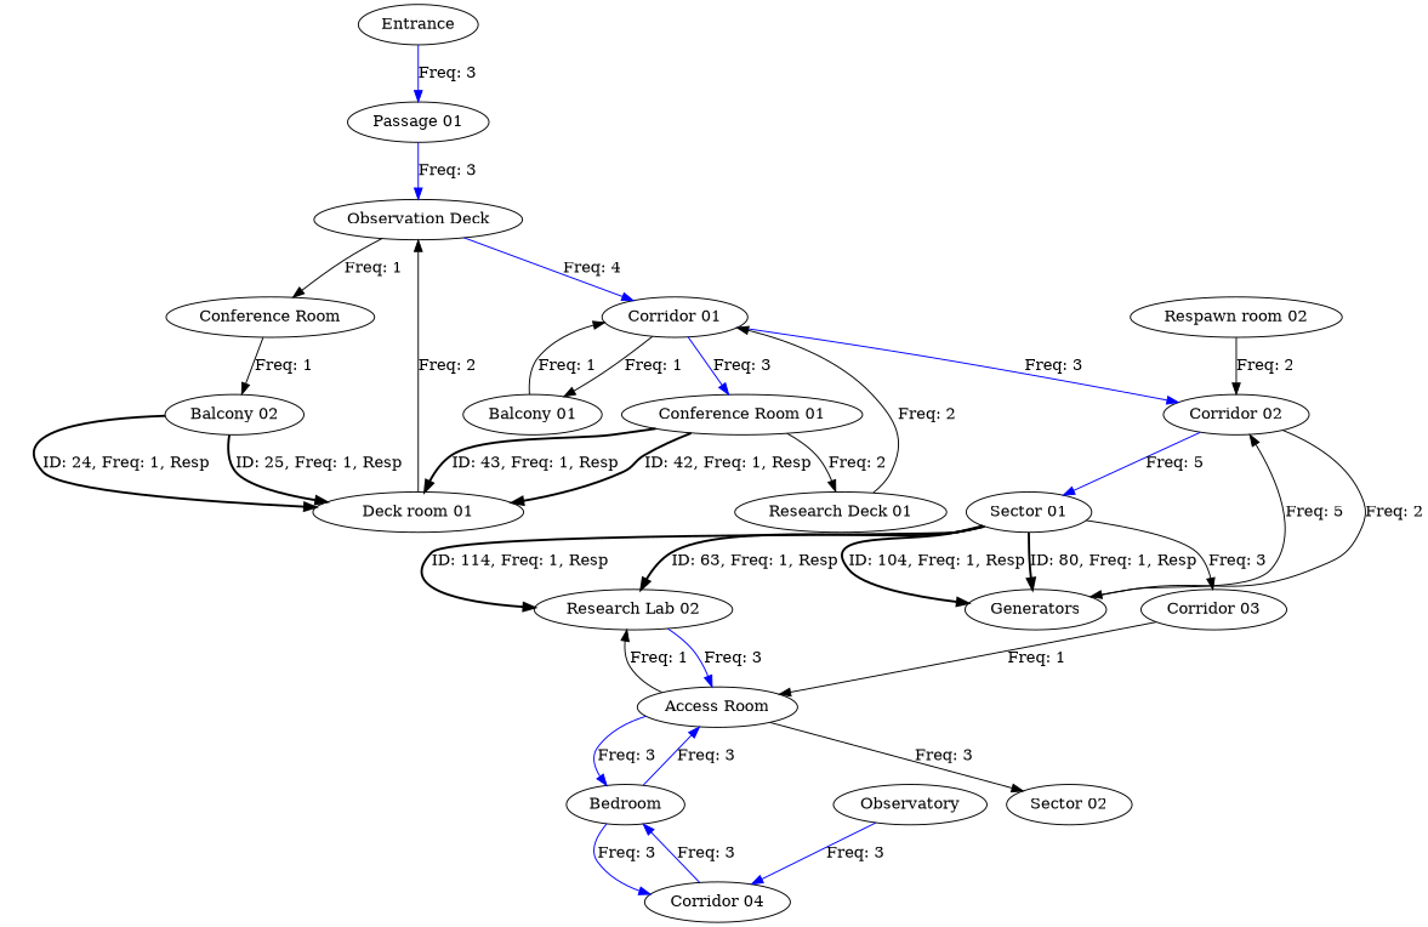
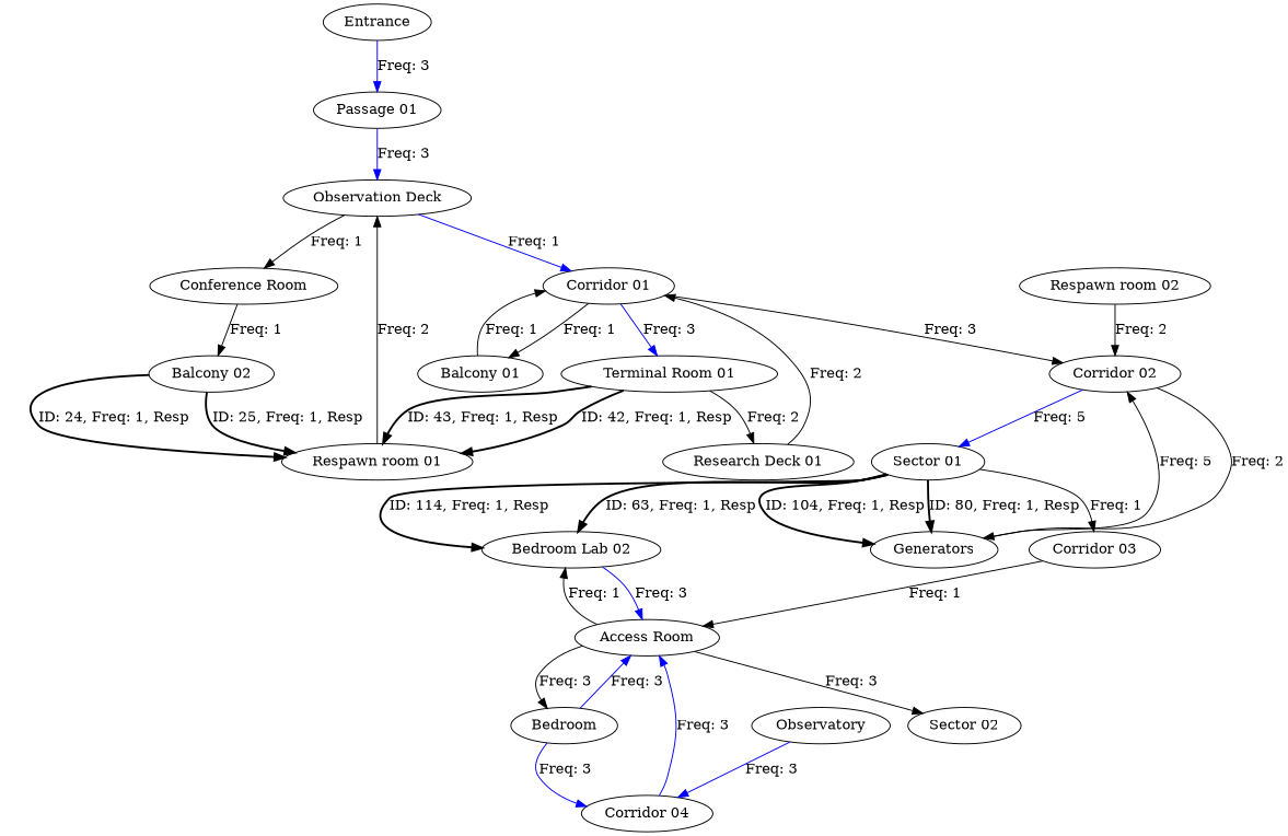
  digraph {
    edge [color=black constraint=true]
    n1 [label=Entrance]
    n2 [label="Passage 01"]
    n3 [label="Observation Deck"]
    n4 [label="Corridor 01"]
    n5 [label="Conference Room"]
-   n6 [label="Conference Room 01"]
+   n6 [label="Terminal Room 01"]
    n7 [label="Balcony 01"]
    n8 [label="Corridor 02"]
    n9 [label="Balcony 02"]
-   n10 [label="Deck room 01"]
+   n10 [label="Respawn room 01"]
    n11 [label="Research Deck 01"]
    n12 [label="Sector 01"]
    n13 [label=Generators]
-   n14 [label="Research Lab 02"]
+   n14 [label="Bedroom Lab 02"]
    n15 [label="Corridor 03"]
    n16 [label="Respawn room 02"]
    n17 [label="Access Room"]
    n18 [label=Bedroom]
    n19 [label="Sector 02"]
    n20 [label="Corridor 04"]
    n21 [label=Observatory]
    n1 -> n2 [color=blue label="Freq: 3"]
    n2 -> n3 [color=blue label="Freq: 3"]
-   n3 -> n4 [color=blue label="Freq: 4"]
+   n3 -> n4 [color=blue label="Freq: 1"]
    n3 -> n5 [label="Freq: 1"]
    n4 -> n6 [color=blue label="Freq: 3"]
    n4 -> n7 [label="Freq: 1"]
-   n4 -> n8 [color=blue label="Freq: 3"]
+   n4 -> n8 [label="Freq: 3"]
    n5 -> n9 [label="Freq: 1"]
    n6 -> n10 [label="ID: 42, Freq: 1, Resp" style=bold]
    n6 -> n10 [label="ID: 43, Freq: 1, Resp" style=bold]
    n6 -> n11 [label="Freq: 2"]
    n7 -> n4 [label="Freq: 1"]
    n8 -> n12 [color=blue label="Freq: 5"]
    n8 -> n13 [label="Freq: 2"]
    n9 -> n10 [label="ID: 24, Freq: 1, Resp" style=bold]
    n9 -> n10 [label="ID: 25, Freq: 1, Resp" style=bold]
    n10 -> n3 [label="Freq: 2"]
    n11 -> n4 [label="Freq: 2"]
    n12 -> n13 [label="ID: 80, Freq: 1, Resp" style=bold]
    n12 -> n13 [label="ID: 104, Freq: 1, Resp" style=bold]
    n12 -> n14 [label="ID: 114, Freq: 1, Resp" style=bold]
    n12 -> n14 [label="ID: 63, Freq: 1, Resp" style=bold]
-   n12 -> n15 [label="Freq: 3"]
+   n12 -> n15 [label="Freq: 1"]
    n13 -> n8 [label="Freq: 5"]
    n14 -> n17 [color=blue label="Freq: 3"]
    n15 -> n17 [label="Freq: 1"]
    n16 -> n8 [label="Freq: 2"]
    n17 -> n14 [label="Freq: 1"]
-   n17 -> n18 [color=blue label="Freq: 3"]
+   n17 -> n18 [label="Freq: 3"]
    n17 -> n19 [label="Freq: 3"]
    n18 -> n17 [color=blue label="Freq: 3"]
    n18 -> n20 [color=blue label="Freq: 3"]
-   n20 -> n18 [color=blue label="Freq: 3"]
+   n20 -> n17 [color=blue label="Freq: 3"]
    n21 -> n20 [color=blue label="Freq: 3"]
  }
